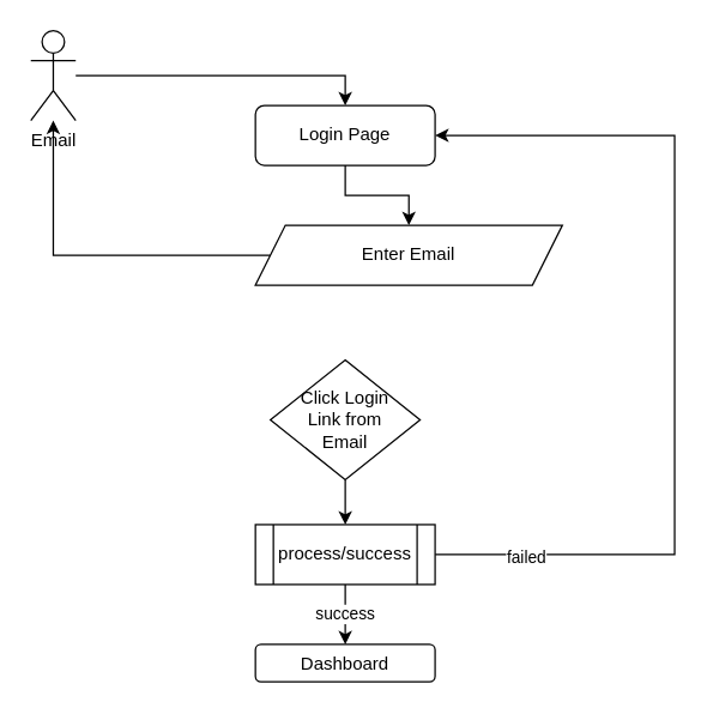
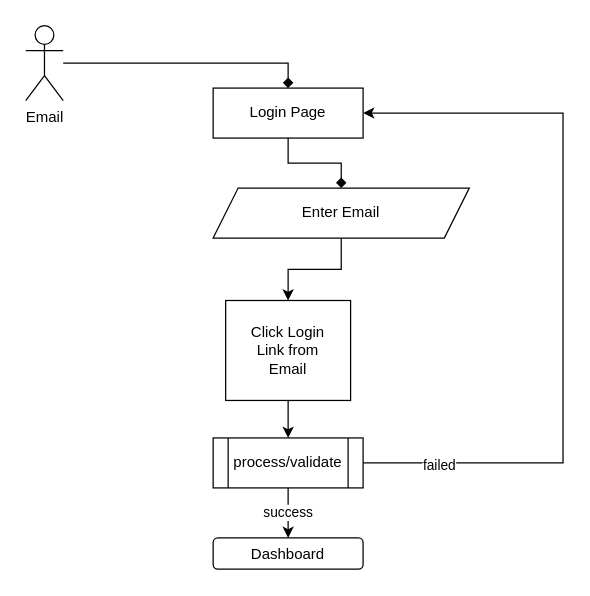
  <mxCell id="0" />
  <mxCell id="1" parent="0" />
- <mxCell id="2" value="" style="edgeStyle=orthogonalEdgeStyle;rounded=0;orthogonalLoop=1;jettySize=auto;html=1;" edge="1" parent="1" source="3" target="7"><mxGeometry relative="1" as="geometry" /></mxCell>
- <mxCell id="3" value="Login Page" style="rounded=1;whiteSpace=wrap;html=1;fontSize=12;glass=0;strokeWidth=1;shadow=0;" parent="1" vertex="1"><mxGeometry x="170" y="70" width="120" height="40" as="geometry" /></mxCell>
- <mxCell id="4" style="edgeStyle=orthogonalEdgeStyle;rounded=0;orthogonalLoop=1;jettySize=auto;html=1;entryX=0.5;entryY=0;entryDx=0;entryDy=0;" edge="1" parent="1" source="5" target="3"><mxGeometry relative="1" as="geometry" /></mxCell>
+ <mxCell id="2" value="" style="edgeStyle=orthogonalEdgeStyle;rounded=0;orthogonalLoop=1;jettySize=auto;html=1;endArrow=diamond;" edge="1" parent="1" source="3" target="7"><mxGeometry relative="1" as="geometry" /></mxCell>
+ <mxCell id="3" value="Login Page" style="whiteSpace=wrap;html=1;fontSize=12;glass=0;strokeWidth=1;shadow=0;rounded=0;" parent="1" vertex="1"><mxGeometry x="170" y="70" width="120" height="40" as="geometry" /></mxCell>
+ <mxCell id="4" style="edgeStyle=orthogonalEdgeStyle;rounded=0;orthogonalLoop=1;jettySize=auto;html=1;entryX=0.5;entryY=0;entryDx=0;entryDy=0;endArrow=diamond;" edge="1" parent="1" source="5" target="3"><mxGeometry relative="1" as="geometry" /></mxCell>
  <mxCell id="5" value="Email" style="shape=umlActor;verticalLabelPosition=bottom;verticalAlign=top;html=1;outlineConnect=0;" vertex="1" parent="1"><mxGeometry x="20" y="20" width="30" height="60" as="geometry" /></mxCell>
- <mxCell id="6" value="" style="edgeStyle=orthogonalEdgeStyle;rounded=0;orthogonalLoop=1;jettySize=auto;html=1;" edge="1" parent="1" source="7" target="5"><mxGeometry relative="1" as="geometry" /></mxCell>
+ <mxCell id="6" value="" style="edgeStyle=orthogonalEdgeStyle;rounded=0;orthogonalLoop=1;jettySize=auto;html=1;" edge="1" parent="1" source="7" target="9"><mxGeometry relative="1" as="geometry" /></mxCell>
  <mxCell id="7" value="Enter Email" style="shape=parallelogram;perimeter=parallelogramPerimeter;whiteSpace=wrap;html=1;fixedSize=1;" vertex="1" parent="1"><mxGeometry x="170" y="150" width="205" height="40" as="geometry" /></mxCell>
  <mxCell id="8" value="" style="edgeStyle=orthogonalEdgeStyle;rounded=0;orthogonalLoop=1;jettySize=auto;html=1;" edge="1" parent="1" source="9" target="14"><mxGeometry relative="1" as="geometry" /></mxCell>
- <mxCell id="9" value="&lt;div&gt;Click Login &lt;br&gt;&lt;/div&gt;&lt;div&gt;Link from &lt;br&gt;&lt;/div&gt;&lt;div&gt;Email&lt;/div&gt;" style="rhombus;whiteSpace=wrap;html=1;" vertex="1" parent="1"><mxGeometry x="180" y="240" width="100" height="80" as="geometry" /></mxCell>
+ <mxCell id="9" value="&lt;div&gt;Click Login &lt;br&gt;&lt;/div&gt;&lt;div&gt;Link from &lt;br&gt;&lt;/div&gt;&lt;div&gt;Email&lt;/div&gt;" style="whiteSpace=wrap;html=1;rounded=0;" vertex="1" parent="1"><mxGeometry x="180" y="240" width="100" height="80" as="geometry" /></mxCell>
  <mxCell id="10" value="Dashboard" style="rounded=1;whiteSpace=wrap;html=1;" vertex="1" parent="1"><mxGeometry x="170" y="430" width="120" height="25" as="geometry" /></mxCell>
  <mxCell id="11" style="edgeStyle=orthogonalEdgeStyle;rounded=0;orthogonalLoop=1;jettySize=auto;html=1;entryX=1;entryY=0.5;entryDx=0;entryDy=0;" edge="1" parent="1" source="14" target="3"><mxGeometry relative="1" as="geometry"><Array as="points"><mxPoint x="450" y="370" /><mxPoint x="450" y="90" /></Array></mxGeometry></mxCell>
  <mxCell id="12" value="failed" style="edgeLabel;html=1;align=center;verticalAlign=middle;resizable=0;points=[];" vertex="1" connectable="0" parent="11"><mxGeometry x="-0.8" y="-1" relative="1" as="geometry"><mxPoint as="offset" /></mxGeometry></mxCell>
  <mxCell id="13" value="success" style="edgeStyle=orthogonalEdgeStyle;rounded=0;orthogonalLoop=1;jettySize=auto;html=1;" edge="1" parent="1" source="14" target="10"><mxGeometry relative="1" as="geometry" /></mxCell>
- <mxCell id="14" value="process/success" style="shape=process;whiteSpace=wrap;html=1;backgroundOutline=1;" vertex="1" parent="1"><mxGeometry x="170" y="350" width="120" height="40" as="geometry" /></mxCell>
+ <mxCell id="14" value="process/validate" style="shape=process;whiteSpace=wrap;html=1;backgroundOutline=1;" vertex="1" parent="1"><mxGeometry x="170" y="350" width="120" height="40" as="geometry" /></mxCell>
